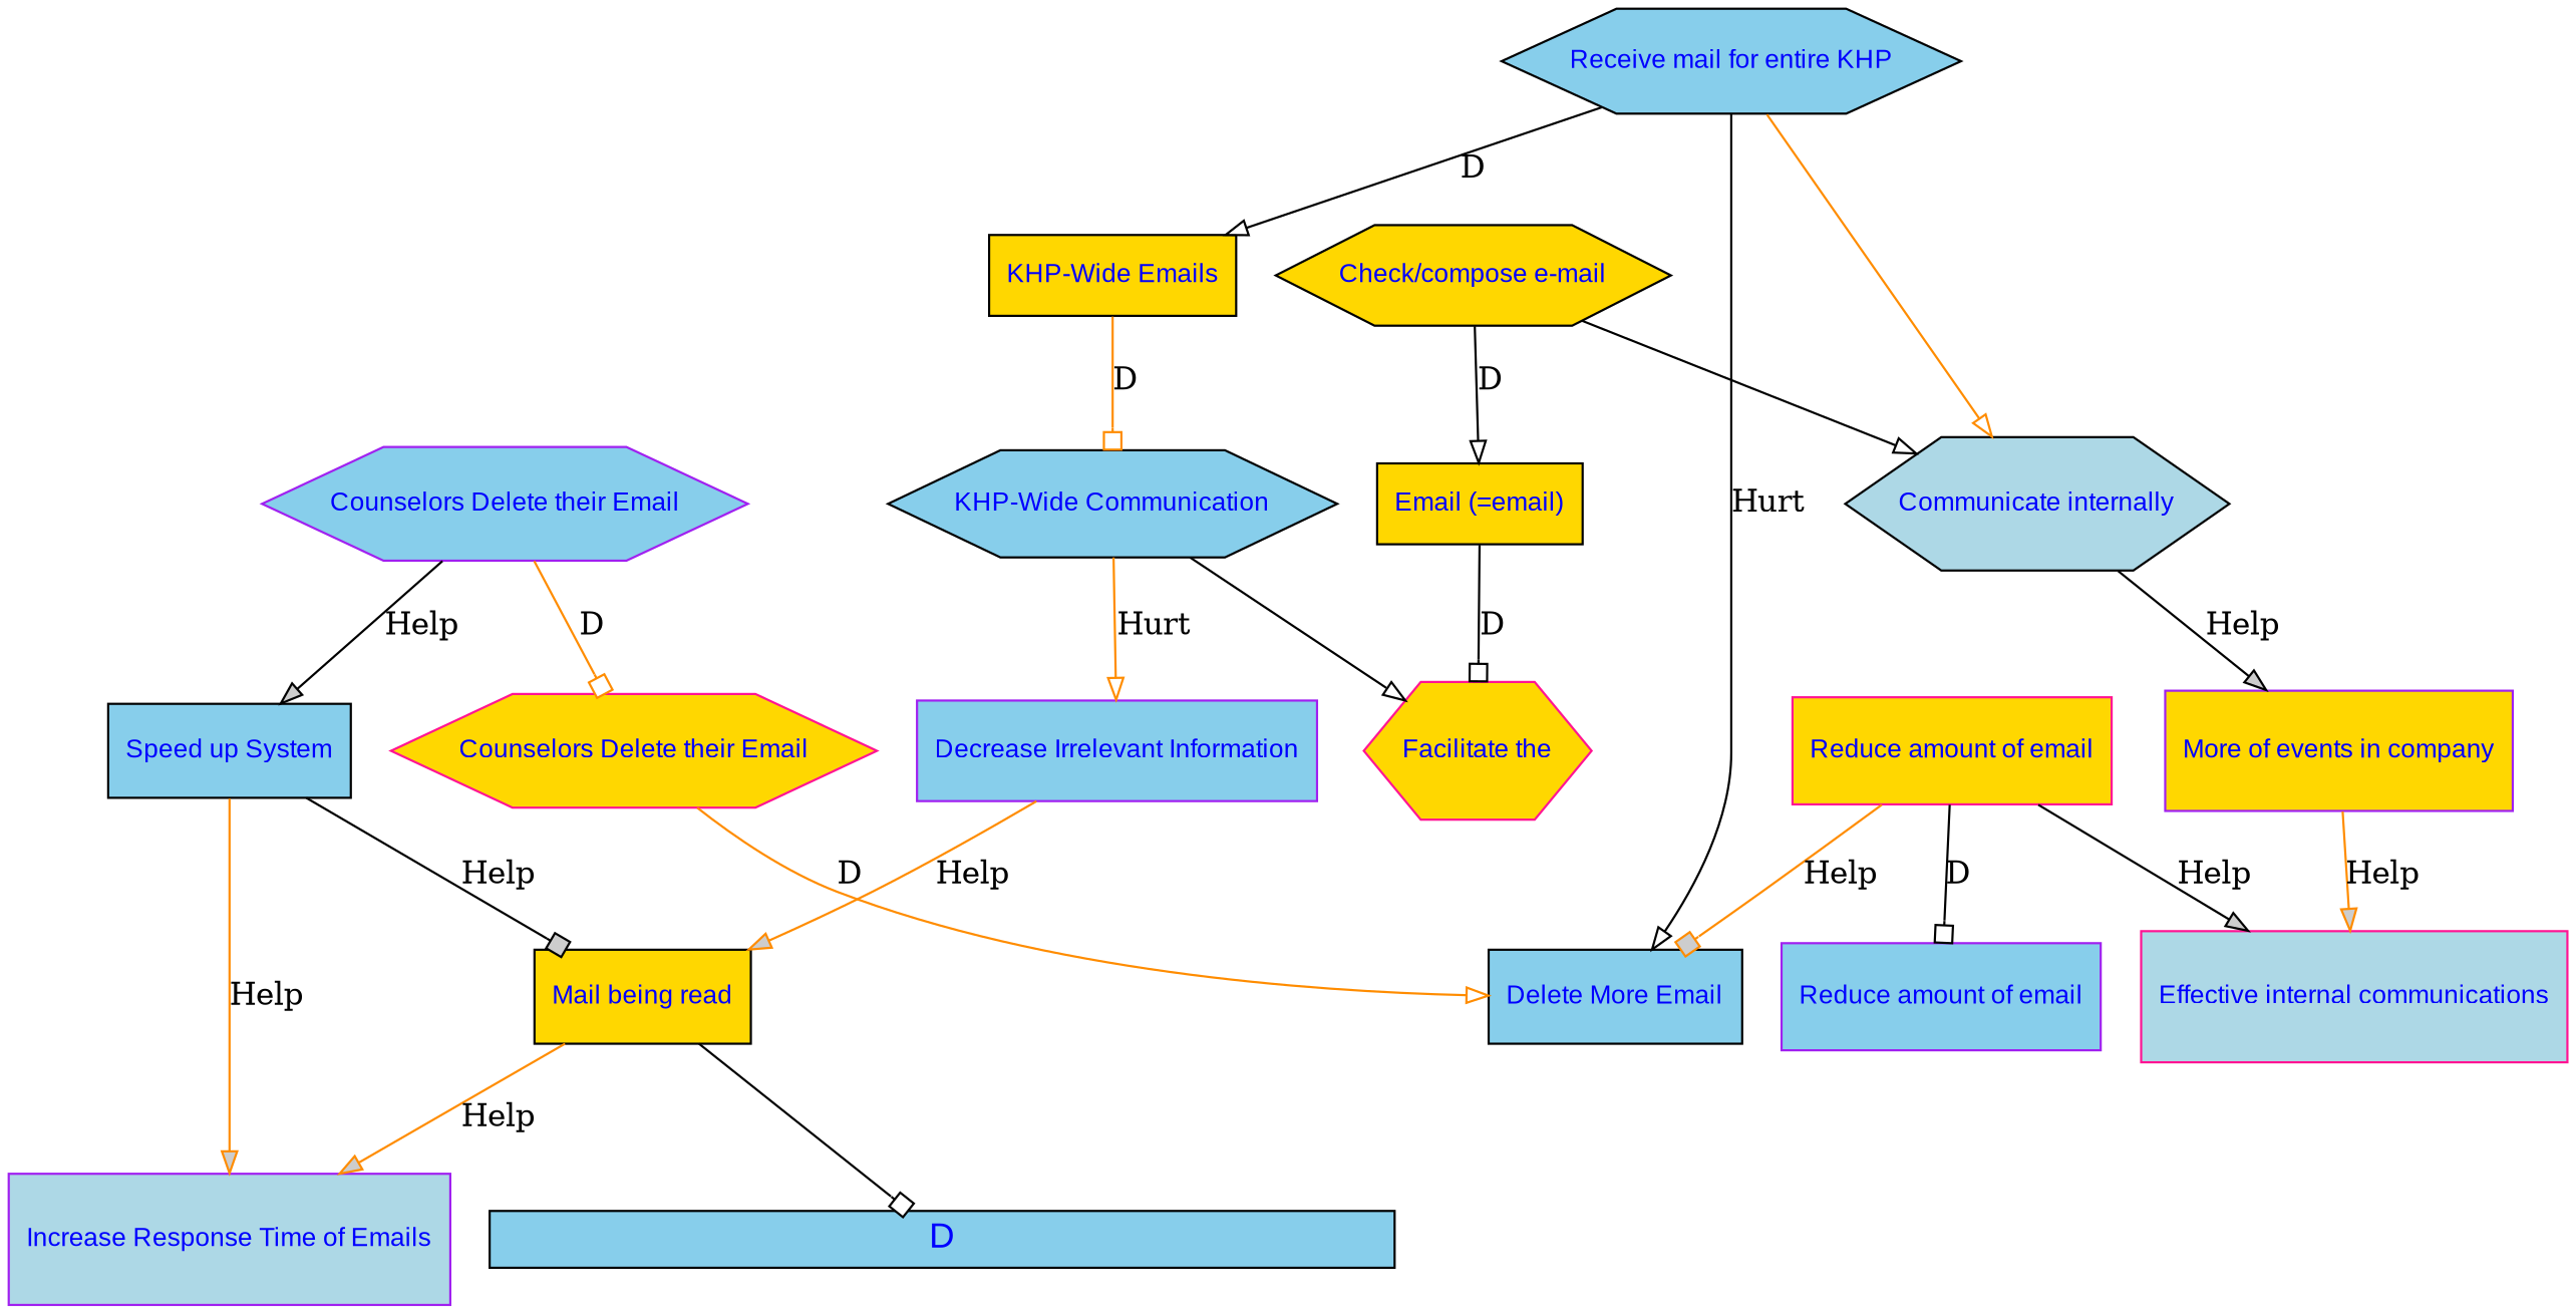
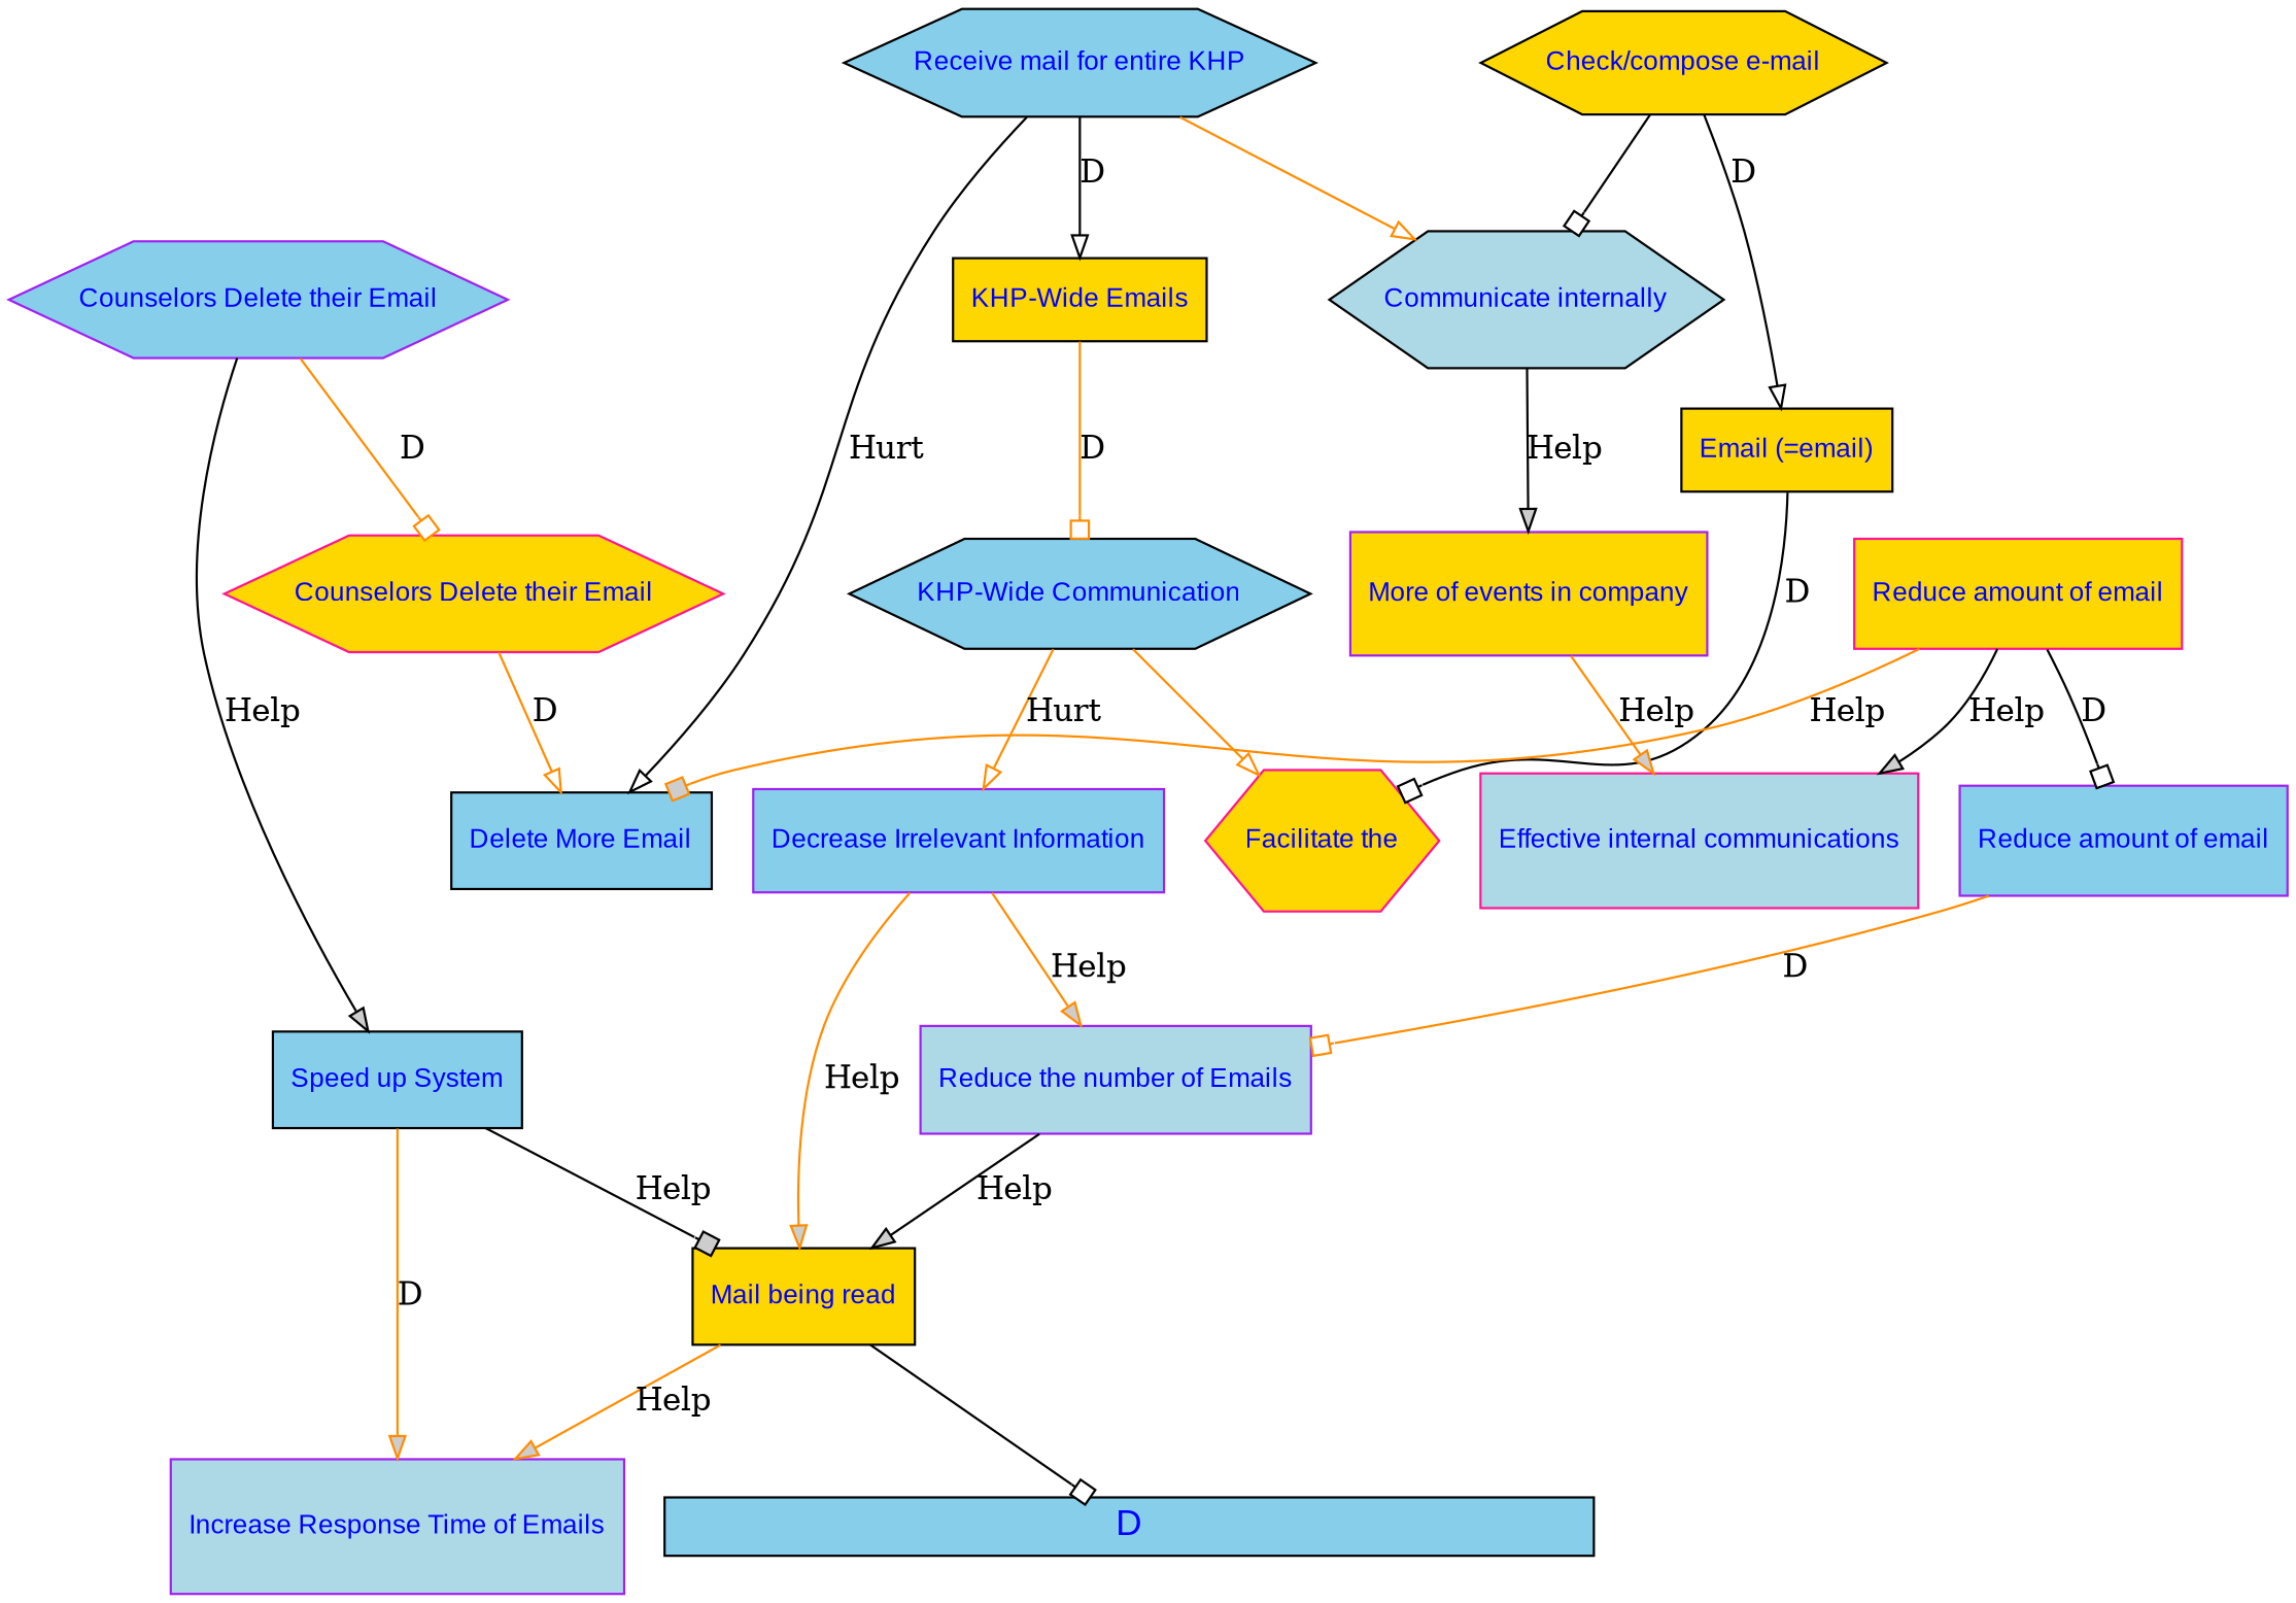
  digraph {
    node [color=black fillcolor=skyblue fontcolor="#0000FF" fontname=Arial fontsize=12 shape=box style=filled]
    edge [arrowhead=normal color=darkorange fillcolor="#FFFFFF"]
    n1 [fontsize=16 height=0 label=D width=5.74882389396571]
+   n2 [color=purple fillcolor=lightblue height=0.662674087685117 label="Reduce the number of Emails" width=1.10236220472441]
    n3 [fillcolor=gold height=0.590551181102363 label="Mail being read" width=0.982385329531613]
    n4 [color=purple fillcolor=lightblue height=0.828342609606396 label="Increase Response Time of Emails" width=1.37795275590551]
    n5 [color=purple height=0.639007155982077 label="Decrease Irrelevant Information" width=1.06299212598425]
    n6 [height=0.600323010356554 label="Speed up System" width=0.998640824413675]
    n7 [fillcolor=gold height=0.643700787401576 label="Check/compose e-mail" shape=polygon sides=6 width=1.00578248031496]
    n8 [fillcolor=gold height=0.517578125 label="Email (=email)" width=0.984251968503937]
    n9 [fillcolor=lightblue height=0.84055118110236 label="Communicate internally" shape=polygon sides=6 width=1.31336122047244]
    n10 [color=deeppink fillcolor=gold height=0.873228346456691 label="Facilitate the" shape=polygon sides=6 width=1.36441929133858]
    n11 [color=purple fillcolor=gold height=0.757341814497277 label="More of events in company" width=1.25984251968504]
    n12 [color=deeppink fillcolor=lightblue height=0.828342609606397 label="Effective internal communications" width=1.37795275590551]
    n13 [color=deeppink fillcolor=gold height=0.687488463322699 label="Reduce amount of email" width=1.14364106313316]
    n14 [height=0.597139262285591 label="Delete More Email" width=0.993344640953335]
    n15 [color=purple height=0.687488463322699 label="Reduce amount of email" width=1.14364106313316]
    n16 [color=purple height=0.726771653543306 label="Counselors Delete their Email" shape=polygon sides=6 width=1.13558070866141]
    n17 [color=deeppink fillcolor=gold height=0.726771653543306 label="Counselors Delete their Email" shape=polygon sides=6 width=1.13558070866141]
    n18 [height=0.671916010498688 label="Receive mail for entire KHP" shape=polygon sides=6 width=1.0498687664042]
    n19 [fillcolor=gold height=0.517578125 label="KHP-Wide Emails" width=0.984251968503937]
    n20 [height=0.68202099737533 label="KHP-Wide Communication" shape=polygon sides=6 width=1.28683207051949]
    subgraph sub_1 {
      n1
    }
+   n2 -> n3 [color=black fillcolor="#CDCDCD" label=Help]
    n3 -> n1 [arrowhead=box color=black]
    n3 -> n4 [fillcolor="#CDCDCD" label=Help]
+   n5 -> n2 [fillcolor="#CDCDCD" label=Help]
    n5 -> n3 [fillcolor="#CDCDCD" label=Help]
    n6 -> n3 [arrowhead=box color=black fillcolor="#CDCDCD" label=Help]
-   n6 -> n4 [fillcolor="#CDCDCD" label=Help]
+   n6 -> n4 [fillcolor="#CDCDCD" label=D]
    n7 -> n8 [color=black label=D]
-   n7 -> n9 [color=black]
+   n7 -> n9 [arrowhead=box color=black]
    n8 -> n10 [arrowhead=box color=black label=D]
    n9 -> n11 [color=black fillcolor="#CDCDCD" label=Help]
    n11 -> n12 [fillcolor="#CDCDCD" label=Help]
    n13 -> n12 [color=black fillcolor="#CDCDCD" label=Help]
    n13 -> n14 [arrowhead=box fillcolor="#CDCDCD" label=Help]
    n13 -> n15 [arrowhead=box color=black label=D]
+   n15 -> n2 [arrowhead=box label=D]
    n16 -> n6 [color=black fillcolor="#CDCDCD" label=Help]
    n16 -> n17 [arrowhead=box label=D]
    n17 -> n14 [label=D]
    n18 -> n9
    n18 -> n14 [color=black label=Hurt]
    n18 -> n19 [color=black label=D]
    n19 -> n20 [arrowhead=box label=D]
    n20 -> n5 [label=Hurt]
-   n20 -> n10 [color=black]
+   n20 -> n10
  }
